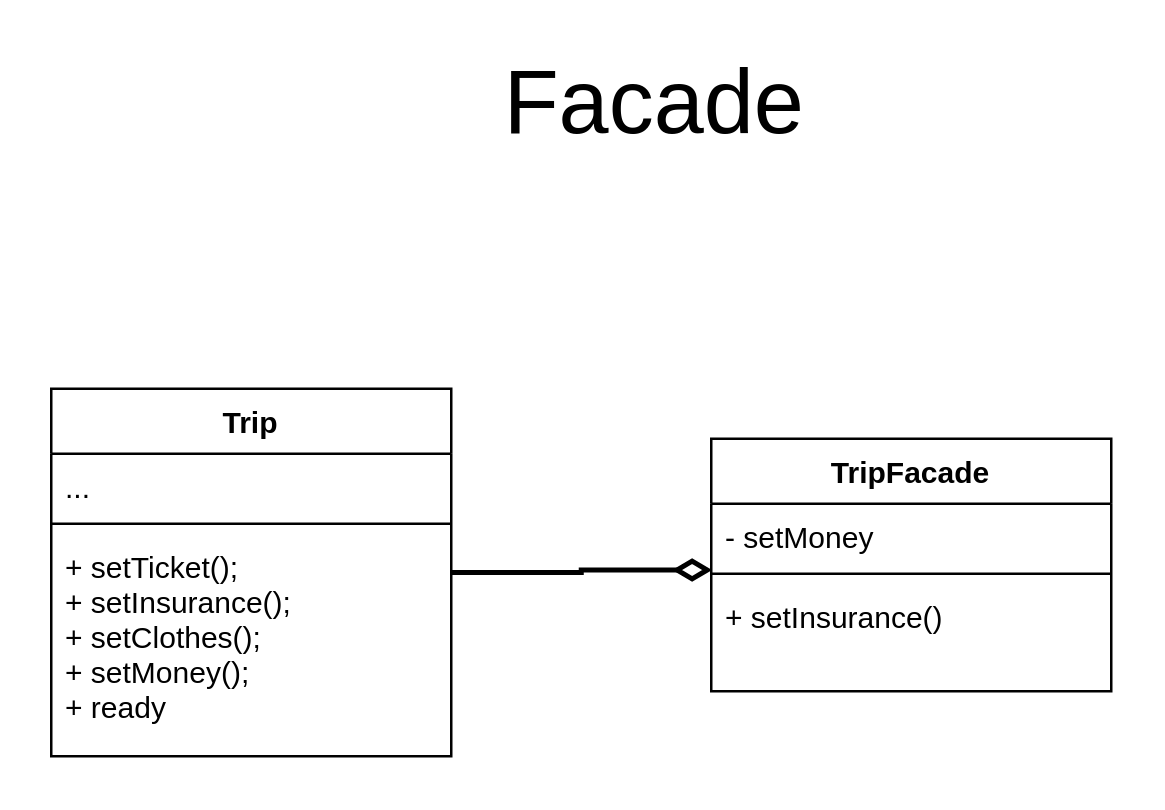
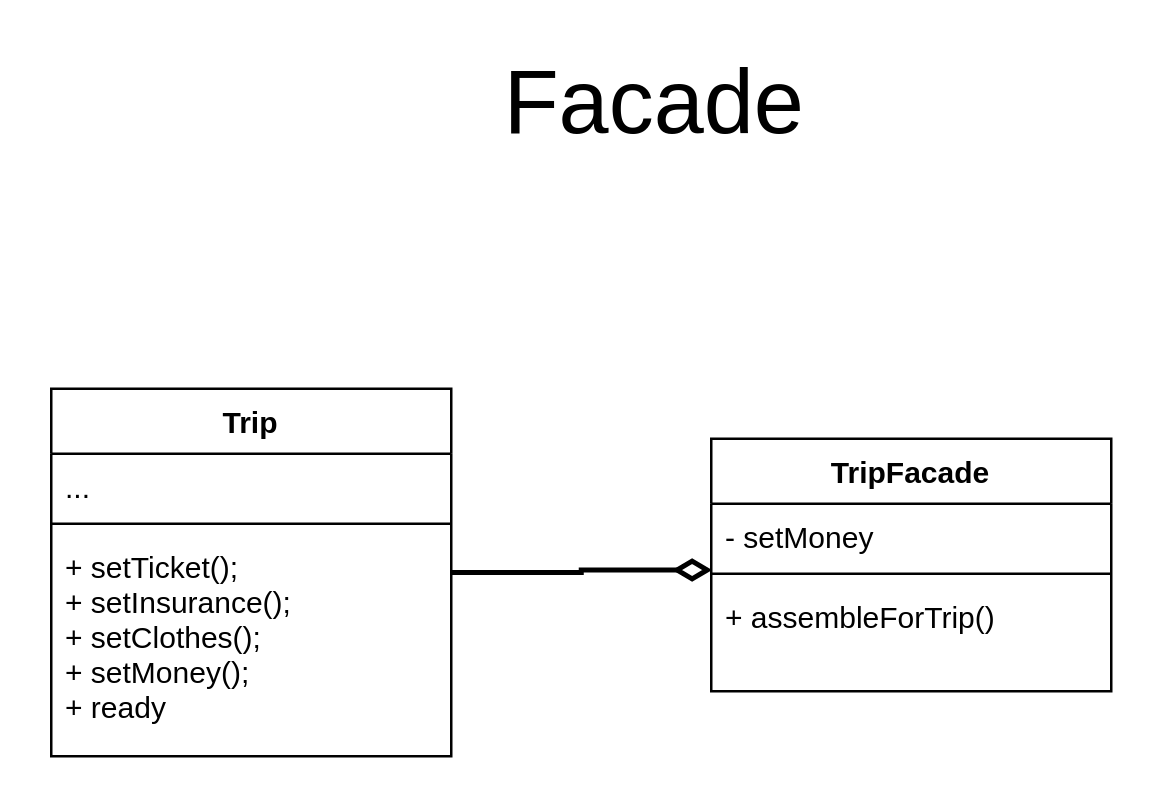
  <mxCell id="0" />
  <mxCell id="1" parent="0" />
  <mxCell id="2" value="Facade" style="text;html=1;strokeColor=none;fillColor=none;align=center;verticalAlign=middle;whiteSpace=wrap;rounded=0;fontSize=36;fontStyle=0;spacingTop=0;spacingLeft=0;" parent="1" vertex="1"><mxGeometry x="154" y="20" width="215" height="40" as="geometry" /></mxCell>
  <mxCell id="3" style="edgeStyle=orthogonalEdgeStyle;rounded=0;orthogonalLoop=1;jettySize=auto;html=1;entryX=0.002;entryY=0.313;entryDx=0;entryDy=0;entryPerimeter=0;startArrow=none;startFill=0;endArrow=diamondThin;endFill=0;startSize=10;endSize=10;strokeWidth=2;" edge="1" parent="1" source="4" target="10"><mxGeometry relative="1" as="geometry" /></mxCell>
  <mxCell id="4" value="Trip" style="swimlane;fontStyle=1;align=center;verticalAlign=top;childLayout=stackLayout;horizontal=1;startSize=26;horizontalStack=0;resizeParent=1;resizeParentMax=0;resizeLast=0;collapsible=1;marginBottom=0;" vertex="1" parent="1"><mxGeometry x="20" y="155" width="160" height="147" as="geometry" /></mxCell>
  <mxCell id="5" value="..." style="text;strokeColor=none;fillColor=none;align=left;verticalAlign=top;spacingLeft=4;spacingRight=4;overflow=hidden;rotatable=0;points=[[0,0.5],[1,0.5]];portConstraint=eastwest;" vertex="1" parent="4"><mxGeometry y="26" width="160" height="24" as="geometry" /></mxCell>
  <mxCell id="6" value="" style="line;strokeWidth=1;fillColor=none;align=left;verticalAlign=middle;spacingTop=-1;spacingLeft=3;spacingRight=3;rotatable=0;labelPosition=right;points=[];portConstraint=eastwest;" vertex="1" parent="4"><mxGeometry y="50" width="160" height="8" as="geometry" /></mxCell>
  <mxCell id="7" value="+ setTicket();&#10;+ setInsurance();&#10;+ setClothes();&#10;+ setMoney();&#10;+ ready" style="text;strokeColor=none;fillColor=none;align=left;verticalAlign=top;spacingLeft=4;spacingRight=4;overflow=hidden;rotatable=0;points=[[0,0.5],[1,0.5]];portConstraint=eastwest;" vertex="1" parent="4"><mxGeometry y="58" width="160" height="89" as="geometry" /></mxCell>
  <mxCell id="8" value="TripFacade" style="swimlane;fontStyle=1;align=center;verticalAlign=top;childLayout=stackLayout;horizontal=1;startSize=26;horizontalStack=0;resizeParent=1;resizeParentMax=0;resizeLast=0;collapsible=1;marginBottom=0;" vertex="1" parent="1"><mxGeometry x="284" y="175" width="160" height="101" as="geometry" /></mxCell>
  <mxCell id="9" value="- setMoney" style="text;strokeColor=none;fillColor=none;align=left;verticalAlign=top;spacingLeft=4;spacingRight=4;overflow=hidden;rotatable=0;points=[[0,0.5],[1,0.5]];portConstraint=eastwest;" vertex="1" parent="8"><mxGeometry y="26" width="160" height="24" as="geometry" /></mxCell>
  <mxCell id="10" value="" style="line;strokeWidth=1;fillColor=none;align=left;verticalAlign=middle;spacingTop=-1;spacingLeft=3;spacingRight=3;rotatable=0;labelPosition=right;points=[];portConstraint=eastwest;" vertex="1" parent="8"><mxGeometry y="50" width="160" height="8" as="geometry" /></mxCell>
- <mxCell id="11" value="+ setInsurance()" style="text;strokeColor=none;fillColor=none;align=left;verticalAlign=top;spacingLeft=4;spacingRight=4;overflow=hidden;rotatable=0;points=[[0,0.5],[1,0.5]];portConstraint=eastwest;" vertex="1" parent="8"><mxGeometry y="58" width="160" height="43" as="geometry" /></mxCell>
+ <mxCell id="11" value="+ assembleForTrip()" style="text;strokeColor=none;fillColor=none;align=left;verticalAlign=top;spacingLeft=4;spacingRight=4;overflow=hidden;rotatable=0;points=[[0,0.5],[1,0.5]];portConstraint=eastwest;" vertex="1" parent="8"><mxGeometry y="58" width="160" height="43" as="geometry" /></mxCell>
